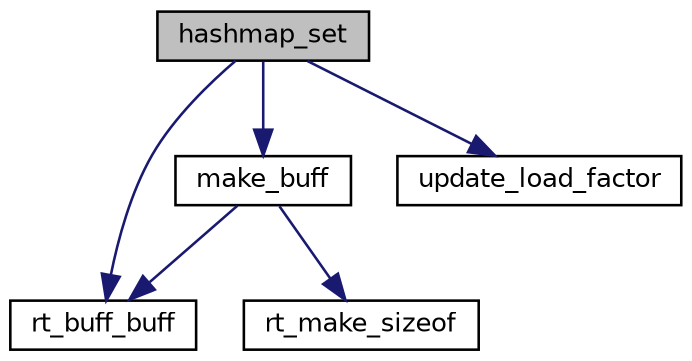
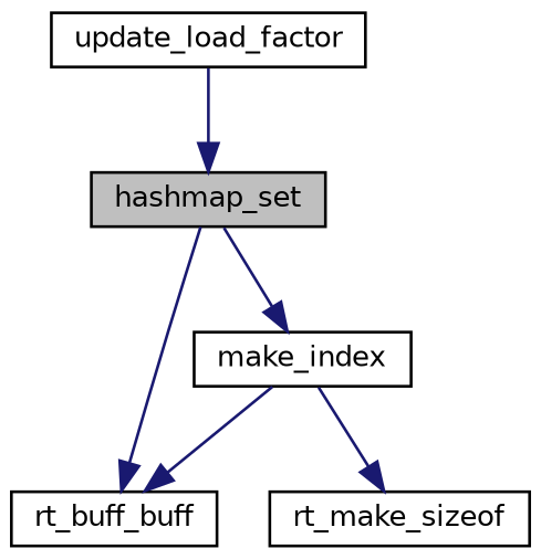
  digraph {
    rankdir=TB
    node [color=black fillcolor=white fontname=Helvetica fontsize=10 shape=record style=filled]
    edge [color=midnightblue fontname=Helvetica fontsize=10 labelfontname=Helvetica labelfontsize=10 style=solid]
    n1 [fillcolor=grey75 fontcolor=black height=0.2 label=hashmap_set width=0.4]
-   n2 [height=0.2 label=make_buff width=0.4]
+   n2 [height=0.2 label=make_index width=0.4]
    n3 [height=0.2 label=rt_buff_buff width=0.4]
    n4 [height=0.2 label=update_load_factor width=0.4]
    n5 [height=0.2 label=rt_make_sizeof width=0.4]
    n1 -> n2
    n1 -> n3
-   n1 -> n4
+   n4 -> n1
    n2 -> n3
    n2 -> n5
  }
